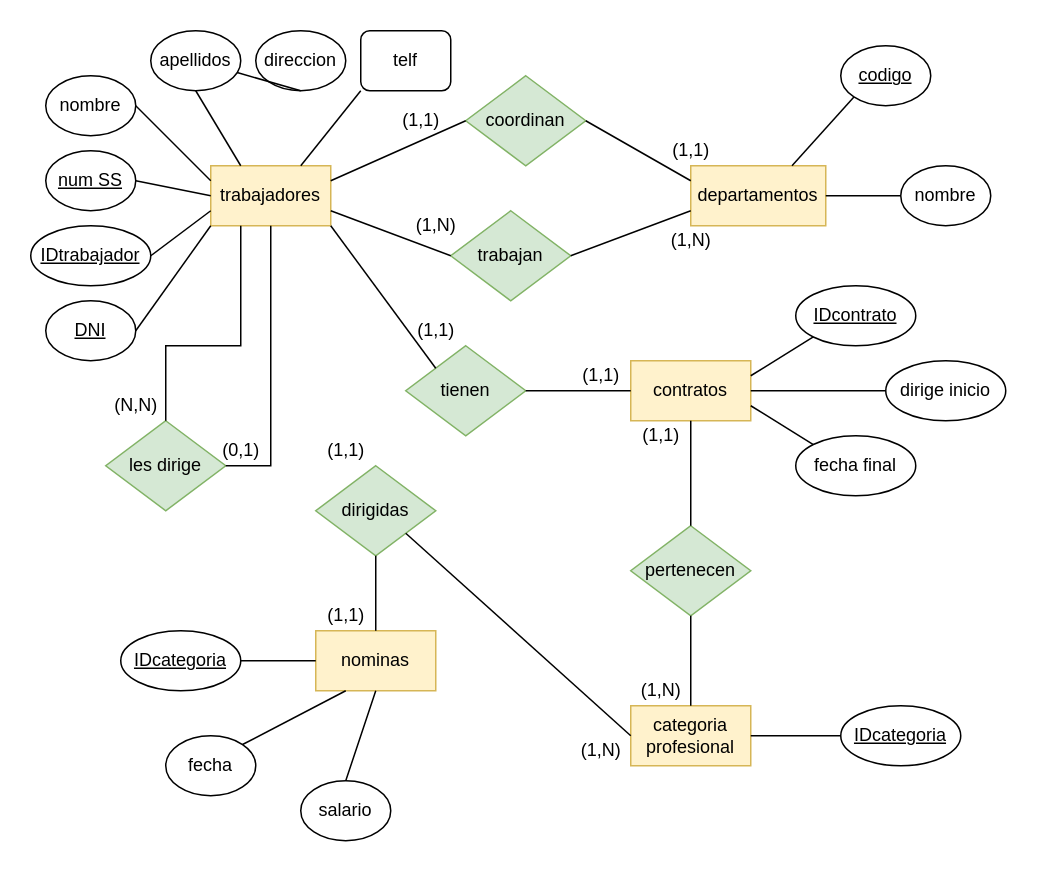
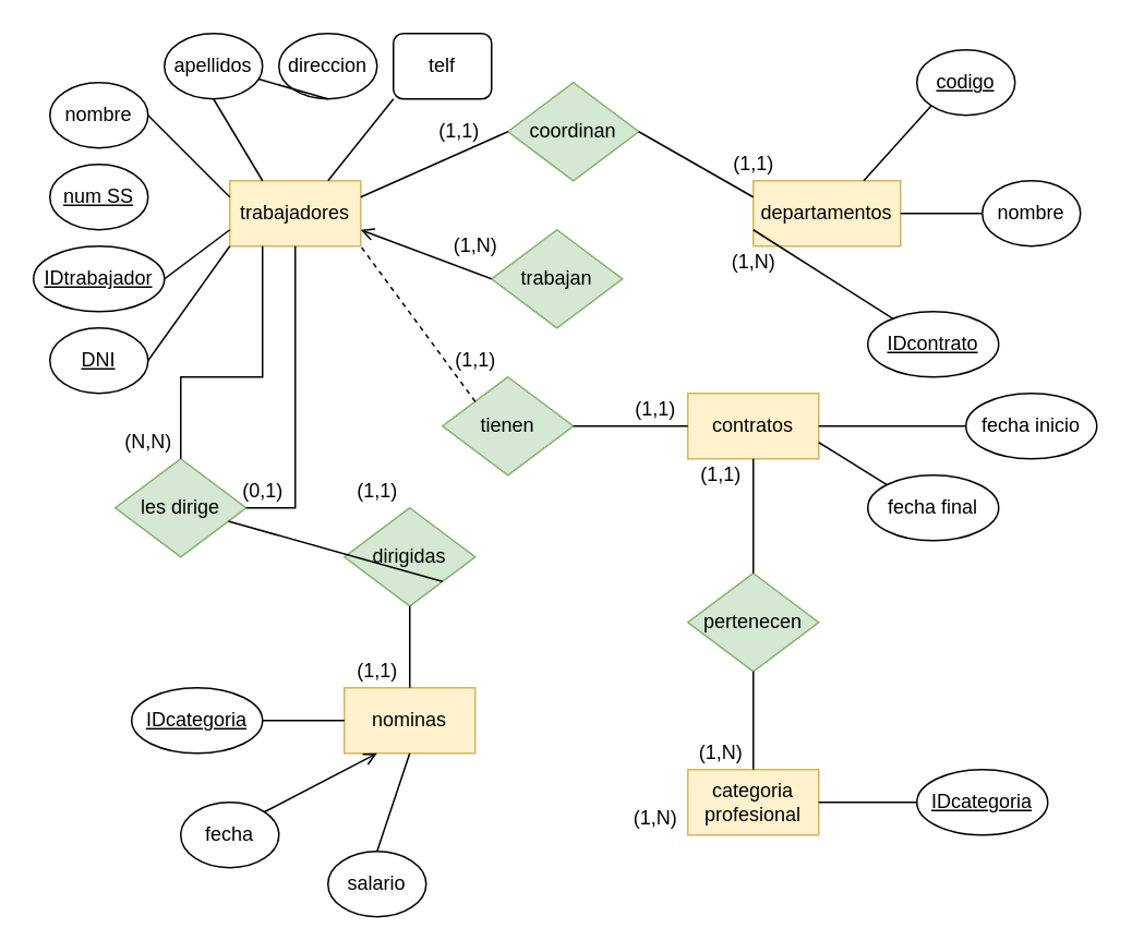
  <mxCell id="0" />
  <mxCell id="1" parent="0" />
  <mxCell id="2" value="trabajadores" style="rounded=0;whiteSpace=wrap;html=1;fillColor=#fff2cc;strokeColor=#d6b656;" vertex="1" parent="1"><mxGeometry x="140" y="110" width="80" height="40" as="geometry" /></mxCell>
  <mxCell id="3" value="nominas" style="rounded=0;whiteSpace=wrap;html=1;fillColor=#fff2cc;strokeColor=#d6b656;" vertex="1" parent="1"><mxGeometry x="210" y="420" width="80" height="40" as="geometry" /></mxCell>
  <mxCell id="4" value="departamentos" style="rounded=0;whiteSpace=wrap;html=1;fillColor=#fff2cc;strokeColor=#d6b656;" vertex="1" parent="1"><mxGeometry x="460" y="110" width="90" height="40" as="geometry" /></mxCell>
  <mxCell id="5" value="contratos" style="rounded=0;whiteSpace=wrap;html=1;fillColor=#fff2cc;strokeColor=#d6b656;" vertex="1" parent="1"><mxGeometry x="420" y="240" width="80" height="40" as="geometry" /></mxCell>
  <mxCell id="6" value="categoria&lt;br&gt;profesional" style="rounded=0;whiteSpace=wrap;html=1;fillColor=#fff2cc;strokeColor=#d6b656;" vertex="1" parent="1"><mxGeometry x="420" y="470" width="80" height="40" as="geometry" /></mxCell>
  <mxCell id="7" value="les dirige" style="rhombus;whiteSpace=wrap;html=1;fillColor=#d5e8d4;strokeColor=#82b366;" vertex="1" parent="1"><mxGeometry x="70" y="280" width="80" height="60" as="geometry" /></mxCell>
  <mxCell id="8" value="&lt;u&gt;DNI&lt;/u&gt;" style="ellipse;whiteSpace=wrap;html=1;" vertex="1" parent="1"><mxGeometry x="30" y="200" width="60" height="40" as="geometry" /></mxCell>
  <mxCell id="9" value="&lt;u&gt;num SS&lt;/u&gt;" style="ellipse;whiteSpace=wrap;html=1;" vertex="1" parent="1"><mxGeometry x="30" y="100" width="60" height="40" as="geometry" /></mxCell>
  <mxCell id="10" value="&lt;u&gt;IDtrabajador&lt;/u&gt;" style="ellipse;whiteSpace=wrap;html=1;" vertex="1" parent="1"><mxGeometry x="20" y="150" width="80" height="40" as="geometry" /></mxCell>
  <mxCell id="11" value="nombre" style="ellipse;whiteSpace=wrap;html=1;" vertex="1" parent="1"><mxGeometry x="30" y="50" width="60" height="40" as="geometry" /></mxCell>
  <mxCell id="12" value="apellidos" style="ellipse;whiteSpace=wrap;html=1;" vertex="1" parent="1"><mxGeometry x="100" y="20" width="60" height="40" as="geometry" /></mxCell>
  <mxCell id="13" value="direccion" style="ellipse;whiteSpace=wrap;html=1;" vertex="1" parent="1"><mxGeometry x="170" y="20" width="60" height="40" as="geometry" /></mxCell>
  <mxCell id="14" value="telf" style="whiteSpace=wrap;html=1;rounded=1;" vertex="1" parent="1"><mxGeometry x="240" y="20" width="60" height="40" as="geometry" /></mxCell>
  <mxCell id="15" value="" style="endArrow=none;html=1;rounded=0;exitX=0.5;exitY=0;exitDx=0;exitDy=0;edgeStyle=orthogonalEdgeStyle;entryX=0.25;entryY=1;entryDx=0;entryDy=0;" edge="1" parent="1" source="7" target="2"><mxGeometry width="50" height="50" relative="1" as="geometry"><mxPoint x="180" y="240" as="sourcePoint" /><mxPoint x="230" y="190" as="targetPoint" /><Array as="points"><mxPoint x="110" y="230" /><mxPoint x="160" y="230" /></Array></mxGeometry></mxCell>
  <mxCell id="16" value="" style="endArrow=none;html=1;rounded=0;edgeStyle=orthogonalEdgeStyle;exitX=1;exitY=0.5;exitDx=0;exitDy=0;entryX=0.5;entryY=1;entryDx=0;entryDy=0;" edge="1" parent="1" source="7" target="2"><mxGeometry width="50" height="50" relative="1" as="geometry"><mxPoint x="230" y="310" as="sourcePoint" /><mxPoint x="280" y="260" as="targetPoint" /><Array as="points"><mxPoint x="180" y="310" /></Array></mxGeometry></mxCell>
  <mxCell id="17" value="(N,N)" style="text;html=1;align=center;verticalAlign=middle;resizable=0;points=[];autosize=1;strokeColor=none;fillColor=none;" vertex="1" parent="1"><mxGeometry x="70" y="260" width="40" height="20" as="geometry" /></mxCell>
  <mxCell id="18" value="(0,1)" style="text;html=1;align=center;verticalAlign=middle;resizable=0;points=[];autosize=1;strokeColor=none;fillColor=none;" vertex="1" parent="1"><mxGeometry x="140" y="290" width="40" height="20" as="geometry" /></mxCell>
  <mxCell id="19" value="" style="endArrow=none;html=1;rounded=0;entryX=1;entryY=0.5;entryDx=0;entryDy=0;exitX=0;exitY=1;exitDx=0;exitDy=0;" edge="1" parent="1" source="2" target="8"><mxGeometry width="50" height="50" relative="1" as="geometry"><mxPoint x="80" y="430" as="sourcePoint" /><mxPoint x="130" y="380" as="targetPoint" /></mxGeometry></mxCell>
  <mxCell id="20" value="" style="endArrow=none;html=1;rounded=0;entryX=1;entryY=0.5;entryDx=0;entryDy=0;exitX=0;exitY=0.75;exitDx=0;exitDy=0;" edge="1" parent="1" source="2" target="10"><mxGeometry width="50" height="50" relative="1" as="geometry"><mxPoint x="150" y="160" as="sourcePoint" /><mxPoint x="100" y="230" as="targetPoint" /></mxGeometry></mxCell>
- <mxCell id="21" value="" style="endArrow=none;html=1;rounded=0;entryX=1;entryY=0.5;entryDx=0;entryDy=0;exitX=0;exitY=0.5;exitDx=0;exitDy=0;" edge="1" parent="1" source="2" target="9"><mxGeometry width="50" height="50" relative="1" as="geometry"><mxPoint x="160" y="170" as="sourcePoint" /><mxPoint x="110" y="240" as="targetPoint" /></mxGeometry></mxCell>
  <mxCell id="22" value="" style="endArrow=none;html=1;rounded=0;entryX=1;entryY=0.5;entryDx=0;entryDy=0;exitX=0;exitY=0.25;exitDx=0;exitDy=0;" edge="1" parent="1" source="2" target="11"><mxGeometry width="50" height="50" relative="1" as="geometry"><mxPoint x="170" y="180" as="sourcePoint" /><mxPoint x="120" y="250" as="targetPoint" /></mxGeometry></mxCell>
  <mxCell id="23" value="" style="endArrow=none;html=1;rounded=0;entryX=0.25;entryY=0;entryDx=0;entryDy=0;exitX=0.5;exitY=1;exitDx=0;exitDy=0;" edge="1" parent="1" source="12" target="2"><mxGeometry width="50" height="50" relative="1" as="geometry"><mxPoint x="180" y="190" as="sourcePoint" /><mxPoint x="130" y="260" as="targetPoint" /></mxGeometry></mxCell>
  <mxCell id="24" value="" style="endArrow=none;html=1;rounded=0;exitX=0.5;exitY=1;exitDx=0;exitDy=0;" edge="1" parent="1" source="13" target="12"><mxGeometry width="50" height="50" relative="1" as="geometry"><mxPoint x="190" y="200" as="sourcePoint" /><mxPoint x="140" y="270" as="targetPoint" /></mxGeometry></mxCell>
  <mxCell id="25" value="" style="endArrow=none;html=1;rounded=0;entryX=0.75;entryY=0;entryDx=0;entryDy=0;exitX=0;exitY=1;exitDx=0;exitDy=0;" edge="1" parent="1" source="14" target="2"><mxGeometry width="50" height="50" relative="1" as="geometry"><mxPoint x="200" y="210" as="sourcePoint" /><mxPoint x="150" y="280" as="targetPoint" /></mxGeometry></mxCell>
  <mxCell id="26" value="coordinan" style="rhombus;whiteSpace=wrap;html=1;fillColor=#d5e8d4;strokeColor=#82b366;" vertex="1" parent="1"><mxGeometry x="310" y="50" width="80" height="60" as="geometry" /></mxCell>
  <mxCell id="27" value="trabajan" style="rhombus;whiteSpace=wrap;html=1;fillColor=#d5e8d4;strokeColor=#82b366;" vertex="1" parent="1"><mxGeometry x="300" y="140" width="80" height="60" as="geometry" /></mxCell>
  <mxCell id="28" value="tienen" style="rhombus;whiteSpace=wrap;html=1;fillColor=#d5e8d4;strokeColor=#82b366;" vertex="1" parent="1"><mxGeometry x="270" y="230" width="80" height="60" as="geometry" /></mxCell>
  <mxCell id="29" value="&lt;u&gt;codigo&lt;/u&gt;" style="ellipse;whiteSpace=wrap;html=1;" vertex="1" parent="1"><mxGeometry x="560" y="30" width="60" height="40" as="geometry" /></mxCell>
  <mxCell id="30" value="nombre" style="ellipse;whiteSpace=wrap;html=1;" vertex="1" parent="1"><mxGeometry x="600" y="110" width="60" height="40" as="geometry" /></mxCell>
  <mxCell id="31" value="" style="endArrow=none;html=1;rounded=0;entryX=1;entryY=0.5;entryDx=0;entryDy=0;exitX=0;exitY=0.25;exitDx=0;exitDy=0;" edge="1" parent="1" source="4" target="26"><mxGeometry width="50" height="50" relative="1" as="geometry"><mxPoint x="258.787" y="64.142" as="sourcePoint" /><mxPoint x="210" y="120" as="targetPoint" /></mxGeometry></mxCell>
- <mxCell id="32" value="" style="endArrow=none;html=1;rounded=0;entryX=1;entryY=0.5;entryDx=0;entryDy=0;exitX=0;exitY=0.75;exitDx=0;exitDy=0;" edge="1" parent="1" source="4" target="27"><mxGeometry width="50" height="50" relative="1" as="geometry"><mxPoint x="268.787" y="74.142" as="sourcePoint" /><mxPoint x="220" y="130" as="targetPoint" /></mxGeometry></mxCell>
+ <mxCell id="32" value="" style="endArrow=none;html=1;rounded=0;exitX=0;exitY=0.75;exitDx=0;exitDy=0;" edge="1" parent="1" source="4" target="38"><mxGeometry width="50" height="50" relative="1" as="geometry"><mxPoint x="268.787" y="74.142" as="sourcePoint" /><mxPoint x="220" y="130" as="targetPoint" /></mxGeometry></mxCell>
  <mxCell id="33" value="" style="endArrow=none;html=1;rounded=0;entryX=1;entryY=0.25;entryDx=0;entryDy=0;exitX=0;exitY=0.5;exitDx=0;exitDy=0;" edge="1" parent="1" source="26" target="2"><mxGeometry width="50" height="50" relative="1" as="geometry"><mxPoint x="278.787" y="84.142" as="sourcePoint" /><mxPoint x="230" y="140" as="targetPoint" /></mxGeometry></mxCell>
- <mxCell id="34" value="" style="endArrow=none;html=1;rounded=0;entryX=1;entryY=0.75;entryDx=0;entryDy=0;exitX=0;exitY=0.5;exitDx=0;exitDy=0;" edge="1" parent="1" source="27" target="2"><mxGeometry width="50" height="50" relative="1" as="geometry"><mxPoint x="288.787" y="94.142" as="sourcePoint" /><mxPoint x="240" y="150" as="targetPoint" /></mxGeometry></mxCell>
+ <mxCell id="34" value="" style="endArrow=open;html=1;rounded=0;entryX=1;entryY=0.75;entryDx=0;entryDy=0;exitX=0;exitY=0.5;exitDx=0;exitDy=0;" edge="1" parent="1" source="27" target="2"><mxGeometry width="50" height="50" relative="1" as="geometry"><mxPoint x="288.787" y="94.142" as="sourcePoint" /><mxPoint x="240" y="150" as="targetPoint" /></mxGeometry></mxCell>
  <mxCell id="35" value="" style="endArrow=none;html=1;rounded=0;entryX=0.75;entryY=0;entryDx=0;entryDy=0;exitX=0;exitY=1;exitDx=0;exitDy=0;" edge="1" parent="1" source="29" target="4"><mxGeometry width="50" height="50" relative="1" as="geometry"><mxPoint x="298.787" y="104.142" as="sourcePoint" /><mxPoint x="250" y="160" as="targetPoint" /></mxGeometry></mxCell>
  <mxCell id="36" value="" style="endArrow=none;html=1;rounded=0;entryX=1;entryY=0.5;entryDx=0;entryDy=0;exitX=0;exitY=0.5;exitDx=0;exitDy=0;" edge="1" parent="1" source="30" target="4"><mxGeometry width="50" height="50" relative="1" as="geometry"><mxPoint x="308.787" y="114.142" as="sourcePoint" /><mxPoint x="260" y="170" as="targetPoint" /></mxGeometry></mxCell>
- <mxCell id="37" value="" style="endArrow=none;html=1;rounded=0;entryX=1;entryY=1;entryDx=0;entryDy=0;exitX=0;exitY=0;exitDx=0;exitDy=0;" edge="1" parent="1" source="28" target="2"><mxGeometry width="50" height="50" relative="1" as="geometry"><mxPoint x="310" y="100" as="sourcePoint" /><mxPoint x="230" y="130" as="targetPoint" /></mxGeometry></mxCell>
+ <mxCell id="37" value="" style="endArrow=none;html=1;rounded=0;entryX=1;entryY=1;entryDx=0;entryDy=0;exitX=0;exitY=0;exitDx=0;exitDy=0;dashed=1;" edge="1" parent="1" source="28" target="2"><mxGeometry width="50" height="50" relative="1" as="geometry"><mxPoint x="310" y="100" as="sourcePoint" /><mxPoint x="230" y="130" as="targetPoint" /></mxGeometry></mxCell>
  <mxCell id="38" value="&lt;u&gt;IDcontrato&lt;/u&gt;" style="ellipse;whiteSpace=wrap;html=1;" vertex="1" parent="1"><mxGeometry x="530" y="190" width="80" height="40" as="geometry" /></mxCell>
- <mxCell id="39" value="dirige inicio" style="ellipse;whiteSpace=wrap;html=1;" vertex="1" parent="1"><mxGeometry x="590" y="240" width="80" height="40" as="geometry" /></mxCell>
+ <mxCell id="39" value="fecha inicio" style="ellipse;whiteSpace=wrap;html=1;" vertex="1" parent="1"><mxGeometry x="590" y="240" width="80" height="40" as="geometry" /></mxCell>
  <mxCell id="40" value="fecha final" style="ellipse;whiteSpace=wrap;html=1;" vertex="1" parent="1"><mxGeometry x="530" y="290" width="80" height="40" as="geometry" /></mxCell>
  <mxCell id="41" value="pertenecen" style="rhombus;whiteSpace=wrap;html=1;fillColor=#d5e8d4;strokeColor=#82b366;" vertex="1" parent="1"><mxGeometry x="420" y="350" width="80" height="60" as="geometry" /></mxCell>
  <mxCell id="42" value="dirigidas" style="rhombus;whiteSpace=wrap;html=1;fillColor=#d5e8d4;strokeColor=#82b366;" vertex="1" parent="1"><mxGeometry x="210" y="310" width="80" height="60" as="geometry" /></mxCell>
- <mxCell id="43" value="" style="endArrow=none;html=1;rounded=0;entryX=0;entryY=1;entryDx=0;entryDy=0;exitX=1;exitY=0.25;exitDx=0;exitDy=0;" edge="1" parent="1" source="5" target="38"><mxGeometry width="50" height="50" relative="1" as="geometry"><mxPoint x="470" y="150" as="sourcePoint" /><mxPoint x="390" y="180" as="targetPoint" /></mxGeometry></mxCell>
  <mxCell id="44" value="" style="endArrow=none;html=1;rounded=0;entryX=1;entryY=0.5;entryDx=0;entryDy=0;exitX=0;exitY=0.5;exitDx=0;exitDy=0;" edge="1" parent="1" source="39" target="5"><mxGeometry width="50" height="50" relative="1" as="geometry"><mxPoint x="480" y="160" as="sourcePoint" /><mxPoint x="400" y="190" as="targetPoint" /></mxGeometry></mxCell>
  <mxCell id="45" value="" style="endArrow=none;html=1;rounded=0;entryX=1;entryY=0.75;entryDx=0;entryDy=0;exitX=0;exitY=0;exitDx=0;exitDy=0;" edge="1" parent="1" source="40" target="5"><mxGeometry width="50" height="50" relative="1" as="geometry"><mxPoint x="490" y="170" as="sourcePoint" /><mxPoint x="410" y="200" as="targetPoint" /></mxGeometry></mxCell>
  <mxCell id="46" value="" style="endArrow=none;html=1;rounded=0;entryX=0.5;entryY=0;entryDx=0;entryDy=0;exitX=0.5;exitY=1;exitDx=0;exitDy=0;" edge="1" parent="1" source="5" target="41"><mxGeometry width="50" height="50" relative="1" as="geometry"><mxPoint x="500" y="180" as="sourcePoint" /><mxPoint x="420" y="210" as="targetPoint" /></mxGeometry></mxCell>
  <mxCell id="47" value="" style="endArrow=none;html=1;rounded=0;entryX=0.5;entryY=0;entryDx=0;entryDy=0;exitX=0.5;exitY=1;exitDx=0;exitDy=0;" edge="1" parent="1" source="41" target="6"><mxGeometry width="50" height="50" relative="1" as="geometry"><mxPoint x="510" y="190" as="sourcePoint" /><mxPoint x="430" y="220" as="targetPoint" /></mxGeometry></mxCell>
  <mxCell id="48" value="&lt;u&gt;IDcategoria&lt;/u&gt;" style="ellipse;whiteSpace=wrap;html=1;" vertex="1" parent="1"><mxGeometry x="560" y="470" width="80" height="40" as="geometry" /></mxCell>
  <mxCell id="49" value="" style="endArrow=none;html=1;rounded=0;entryX=1;entryY=0.5;entryDx=0;entryDy=0;exitX=0;exitY=0.5;exitDx=0;exitDy=0;" edge="1" parent="1" source="48" target="6"><mxGeometry width="50" height="50" relative="1" as="geometry"><mxPoint x="470" y="290" as="sourcePoint" /><mxPoint x="470" y="360" as="targetPoint" /></mxGeometry></mxCell>
  <mxCell id="50" value="&lt;u&gt;IDcategoria&lt;/u&gt;" style="ellipse;whiteSpace=wrap;html=1;" vertex="1" parent="1"><mxGeometry x="80" y="420" width="80" height="40" as="geometry" /></mxCell>
  <mxCell id="51" value="" style="endArrow=none;html=1;rounded=0;entryX=0;entryY=0.5;entryDx=0;entryDy=0;exitX=1;exitY=0.5;exitDx=0;exitDy=0;" edge="1" parent="1" source="28" target="5"><mxGeometry width="50" height="50" relative="1" as="geometry"><mxPoint x="470" y="290" as="sourcePoint" /><mxPoint x="470" y="360" as="targetPoint" /></mxGeometry></mxCell>
- <mxCell id="52" value="" style="endArrow=none;html=1;rounded=0;entryX=0;entryY=0.5;entryDx=0;entryDy=0;exitX=1;exitY=1;exitDx=0;exitDy=0;" edge="1" parent="1" source="42" target="6"><mxGeometry width="50" height="50" relative="1" as="geometry"><mxPoint x="480" y="300" as="sourcePoint" /><mxPoint x="480" y="370" as="targetPoint" /></mxGeometry></mxCell>
+ <mxCell id="52" value="" style="endArrow=none;html=1;rounded=0;exitX=1;exitY=1;exitDx=0;exitDy=0;" edge="1" parent="1" source="42" target="7"><mxGeometry width="50" height="50" relative="1" as="geometry"><mxPoint x="480" y="300" as="sourcePoint" /><mxPoint x="480" y="370" as="targetPoint" /></mxGeometry></mxCell>
  <mxCell id="53" value="" style="endArrow=none;html=1;rounded=0;entryX=0.5;entryY=0;entryDx=0;entryDy=0;exitX=0.5;exitY=1;exitDx=0;exitDy=0;" edge="1" parent="1" source="42" target="3"><mxGeometry width="50" height="50" relative="1" as="geometry"><mxPoint x="490" y="310" as="sourcePoint" /><mxPoint x="490" y="380" as="targetPoint" /></mxGeometry></mxCell>
  <mxCell id="54" value="" style="endArrow=none;html=1;rounded=0;entryX=0;entryY=0.5;entryDx=0;entryDy=0;exitX=1;exitY=0.5;exitDx=0;exitDy=0;" edge="1" parent="1" source="50" target="3"><mxGeometry width="50" height="50" relative="1" as="geometry"><mxPoint x="500" y="320" as="sourcePoint" /><mxPoint x="500" y="390" as="targetPoint" /></mxGeometry></mxCell>
  <mxCell id="55" value="fecha" style="ellipse;whiteSpace=wrap;html=1;" vertex="1" parent="1"><mxGeometry x="110" y="490" width="60" height="40" as="geometry" /></mxCell>
  <mxCell id="56" value="salario" style="ellipse;whiteSpace=wrap;html=1;" vertex="1" parent="1"><mxGeometry x="200" y="520" width="60" height="40" as="geometry" /></mxCell>
- <mxCell id="57" value="" style="endArrow=none;html=1;rounded=0;entryX=0.25;entryY=1;entryDx=0;entryDy=0;exitX=1;exitY=0;exitDx=0;exitDy=0;" edge="1" parent="1" source="55" target="3"><mxGeometry width="50" height="50" relative="1" as="geometry"><mxPoint x="170" y="450" as="sourcePoint" /><mxPoint x="220" y="450" as="targetPoint" /></mxGeometry></mxCell>
+ <mxCell id="57" value="" style="endArrow=open;html=1;rounded=0;entryX=0.25;entryY=1;entryDx=0;entryDy=0;exitX=1;exitY=0;exitDx=0;exitDy=0;" edge="1" parent="1" source="55" target="3"><mxGeometry width="50" height="50" relative="1" as="geometry"><mxPoint x="170" y="450" as="sourcePoint" /><mxPoint x="220" y="450" as="targetPoint" /></mxGeometry></mxCell>
  <mxCell id="58" value="" style="endArrow=none;html=1;rounded=0;entryX=0.5;entryY=1;entryDx=0;entryDy=0;exitX=0.5;exitY=0;exitDx=0;exitDy=0;" edge="1" parent="1" source="56" target="3"><mxGeometry width="50" height="50" relative="1" as="geometry"><mxPoint x="180" y="460" as="sourcePoint" /><mxPoint x="230" y="460" as="targetPoint" /></mxGeometry></mxCell>
  <mxCell id="59" value="(1,1)" style="text;html=1;align=center;verticalAlign=middle;resizable=0;points=[];autosize=1;strokeColor=none;fillColor=none;" vertex="1" parent="1"><mxGeometry x="210" y="400" width="40" height="20" as="geometry" /></mxCell>
  <mxCell id="60" value="(1,N)" style="text;html=1;align=center;verticalAlign=middle;resizable=0;points=[];autosize=1;strokeColor=none;fillColor=none;" vertex="1" parent="1"><mxGeometry x="380" y="490" width="40" height="20" as="geometry" /></mxCell>
  <mxCell id="61" value="(1,N)" style="text;html=1;align=center;verticalAlign=middle;resizable=0;points=[];autosize=1;strokeColor=none;fillColor=none;" vertex="1" parent="1"><mxGeometry x="420" y="450" width="40" height="20" as="geometry" /></mxCell>
  <mxCell id="62" value="(1,1)" style="text;html=1;align=center;verticalAlign=middle;resizable=0;points=[];autosize=1;strokeColor=none;fillColor=none;" vertex="1" parent="1"><mxGeometry x="420" y="280" width="40" height="20" as="geometry" /></mxCell>
  <mxCell id="63" value="(1,1)" style="text;html=1;align=center;verticalAlign=middle;resizable=0;points=[];autosize=1;strokeColor=none;fillColor=none;" vertex="1" parent="1"><mxGeometry x="380" y="240" width="40" height="20" as="geometry" /></mxCell>
  <mxCell id="64" value="(1,1)" style="text;html=1;align=center;verticalAlign=middle;resizable=0;points=[];autosize=1;strokeColor=none;fillColor=none;" vertex="1" parent="1"><mxGeometry x="440" y="90" width="40" height="20" as="geometry" /></mxCell>
  <mxCell id="65" value="(1,N)" style="text;html=1;align=center;verticalAlign=middle;resizable=0;points=[];autosize=1;strokeColor=none;fillColor=none;" vertex="1" parent="1"><mxGeometry x="440" y="150" width="40" height="20" as="geometry" /></mxCell>
  <mxCell id="66" value="(1,1)" style="text;html=1;align=center;verticalAlign=middle;resizable=0;points=[];autosize=1;strokeColor=none;fillColor=none;" vertex="1" parent="1"><mxGeometry x="260" y="70" width="40" height="20" as="geometry" /></mxCell>
  <mxCell id="67" value="(1,1)" style="text;html=1;align=center;verticalAlign=middle;resizable=0;points=[];autosize=1;strokeColor=none;fillColor=none;" vertex="1" parent="1"><mxGeometry x="270" y="210" width="40" height="20" as="geometry" /></mxCell>
  <mxCell id="68" value="(1,1)" style="text;html=1;align=center;verticalAlign=middle;resizable=0;points=[];autosize=1;strokeColor=none;fillColor=none;" vertex="1" parent="1"><mxGeometry x="210" y="290" width="40" height="20" as="geometry" /></mxCell>
  <mxCell id="69" value="(1,N)" style="text;html=1;align=center;verticalAlign=middle;resizable=0;points=[];autosize=1;strokeColor=none;fillColor=none;" vertex="1" parent="1"><mxGeometry x="270" y="140" width="40" height="20" as="geometry" /></mxCell>
